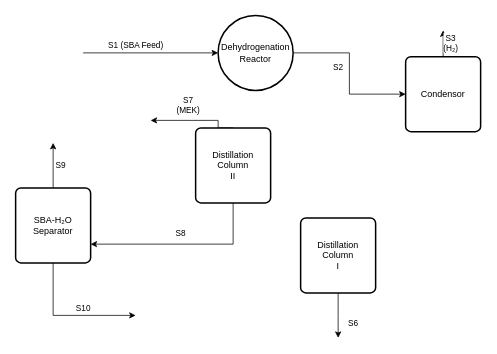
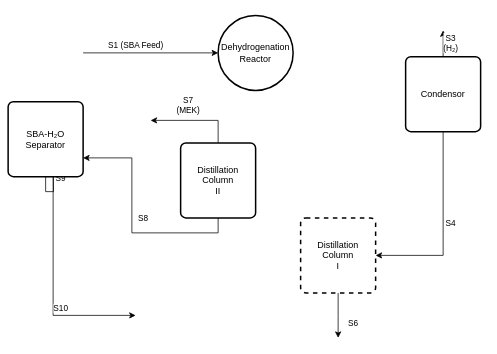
  <mxCell id="0" />
  <mxCell id="1" parent="0" />
- <mxCell id="2" value="S2" style="edgeStyle=orthogonalEdgeStyle;rounded=0;orthogonalLoop=1;jettySize=auto;html=1;entryX=0;entryY=0.5;entryDx=0;entryDy=0;" edge="1" parent="1" source="4" target="9"><mxGeometry x="-0.087" y="-15" relative="1" as="geometry"><mxPoint as="offset" /></mxGeometry></mxCell>
  <mxCell id="3" value="S1 (SBA Feed)" style="edgeStyle=orthogonalEdgeStyle;rounded=0;orthogonalLoop=1;jettySize=auto;html=1;entryX=0;entryY=0.5;entryDx=0;entryDy=0;" edge="1" parent="1" target="4"><mxGeometry x="-0.222" y="10" relative="1" as="geometry"><mxPoint x="120" y="10" as="targetPoint" /><mxPoint x="110" y="70" as="sourcePoint" /><Array as="points"><mxPoint x="110" y="70" /></Array><mxPoint as="offset" /></mxGeometry></mxCell>
  <mxCell id="4" value="Dehydrogenation Reactor" style="ellipse;whiteSpace=wrap;html=1;absoluteArcSize=1;arcSize=14;strokeWidth=2;" vertex="1" parent="1"><mxGeometry x="290" y="20" width="100" height="100" as="geometry" /></mxCell>
  <mxCell id="5" value="S6" style="edgeStyle=orthogonalEdgeStyle;rounded=0;orthogonalLoop=1;jettySize=auto;html=1;" edge="1" parent="1" source="6"><mxGeometry x="0.333" y="20" relative="1" as="geometry"><mxPoint x="450" y="450" as="targetPoint" /><mxPoint as="offset" /></mxGeometry></mxCell>
- <mxCell id="6" value="Distillation Column&lt;br&gt;I" style="rounded=1;whiteSpace=wrap;html=1;absoluteArcSize=1;arcSize=14;strokeWidth=2;" vertex="1" parent="1"><mxGeometry x="400" y="290" width="100" height="100" as="geometry" /></mxCell>
+ <mxCell id="6" value="Distillation Column&lt;br&gt;I" style="rounded=1;whiteSpace=wrap;html=1;absoluteArcSize=1;arcSize=14;strokeWidth=2;dashed=1;" vertex="1" parent="1"><mxGeometry x="400" y="290" width="100" height="100" as="geometry" /></mxCell>
  <mxCell id="7" value="S3 &lt;br&gt;(H₂)&lt;br&gt;" style="edgeStyle=orthogonalEdgeStyle;rounded=0;orthogonalLoop=1;jettySize=auto;html=1;" edge="1" parent="1" source="9"><mxGeometry y="-10" relative="1" as="geometry"><mxPoint x="590" y="40" as="targetPoint" /><mxPoint as="offset" /></mxGeometry></mxCell>
+ <mxCell id="8" value="S4" style="edgeStyle=orthogonalEdgeStyle;rounded=0;orthogonalLoop=1;jettySize=auto;html=1;entryX=1;entryY=0.5;entryDx=0;entryDy=0;exitX=0.5;exitY=1;exitDx=0;exitDy=0;" edge="1" parent="1" source="9" target="6"><mxGeometry x="-0.043" y="10" relative="1" as="geometry"><mxPoint as="offset" /></mxGeometry></mxCell>
  <mxCell id="9" value="Condensor" style="rounded=1;whiteSpace=wrap;html=1;absoluteArcSize=1;arcSize=14;strokeWidth=2;" vertex="1" parent="1"><mxGeometry x="540" y="75" width="100" height="100" as="geometry" /></mxCell>
  <mxCell id="10" value="S7&lt;br&gt;(MEK)" style="edgeStyle=orthogonalEdgeStyle;rounded=0;orthogonalLoop=1;jettySize=auto;html=1;exitX=0.5;exitY=0;exitDx=0;exitDy=0;" edge="1" parent="1" source="12"><mxGeometry x="0.167" y="-20" relative="1" as="geometry"><mxPoint x="200" y="160" as="targetPoint" /><Array as="points"><mxPoint x="290" y="160" /></Array><mxPoint as="offset" /></mxGeometry></mxCell>
  <mxCell id="11" value="S8" style="edgeStyle=orthogonalEdgeStyle;rounded=0;orthogonalLoop=1;jettySize=auto;html=1;entryX=1;entryY=0.75;entryDx=0;entryDy=0;exitX=0.5;exitY=1;exitDx=0;exitDy=0;" edge="1" parent="1" source="12" target="15"><mxGeometry x="0.024" y="-15" relative="1" as="geometry"><mxPoint as="offset" /></mxGeometry></mxCell>
- <mxCell id="12" value="Distillation Column&lt;br&gt;II" style="rounded=1;whiteSpace=wrap;html=1;absoluteArcSize=1;arcSize=14;strokeWidth=2;" vertex="1" parent="1"><mxGeometry x="260" y="170" width="100" height="100" as="geometry" /></mxCell>
+ <mxCell id="12" value="Distillation Column&lt;br&gt;II" style="rounded=1;whiteSpace=wrap;html=1;absoluteArcSize=1;arcSize=14;strokeWidth=2;" vertex="1" parent="1"><mxGeometry x="240" y="190" width="100" height="100" as="geometry" /></mxCell>
  <mxCell id="13" value="S9" style="edgeStyle=orthogonalEdgeStyle;rounded=0;orthogonalLoop=1;jettySize=auto;html=1;" edge="1" parent="1" source="15"><mxGeometry y="-10" relative="1" as="geometry"><mxPoint x="70" y="190" as="targetPoint" /><mxPoint as="offset" /></mxGeometry></mxCell>
  <mxCell id="14" value="S10" style="edgeStyle=orthogonalEdgeStyle;rounded=0;orthogonalLoop=1;jettySize=auto;html=1;exitX=0.5;exitY=1;exitDx=0;exitDy=0;" edge="1" parent="1" source="15"><mxGeometry x="0.222" y="10" relative="1" as="geometry"><mxPoint x="180" y="420" as="targetPoint" /><Array as="points"><mxPoint x="70" y="420" /></Array><mxPoint as="offset" /></mxGeometry></mxCell>
- <mxCell id="15" value="SBA-H₂O&lt;br&gt;Separator" style="rounded=1;whiteSpace=wrap;html=1;absoluteArcSize=1;arcSize=14;strokeWidth=2;" vertex="1" parent="1"><mxGeometry x="20" y="250" width="100" height="100" as="geometry" /></mxCell>
+ <mxCell id="15" value="SBA-H₂O&lt;br&gt;Separator" style="rounded=1;whiteSpace=wrap;html=1;absoluteArcSize=1;arcSize=14;strokeWidth=2;" vertex="1" parent="1"><mxGeometry x="10" y="135" width="100" height="100" as="geometry" /></mxCell>
